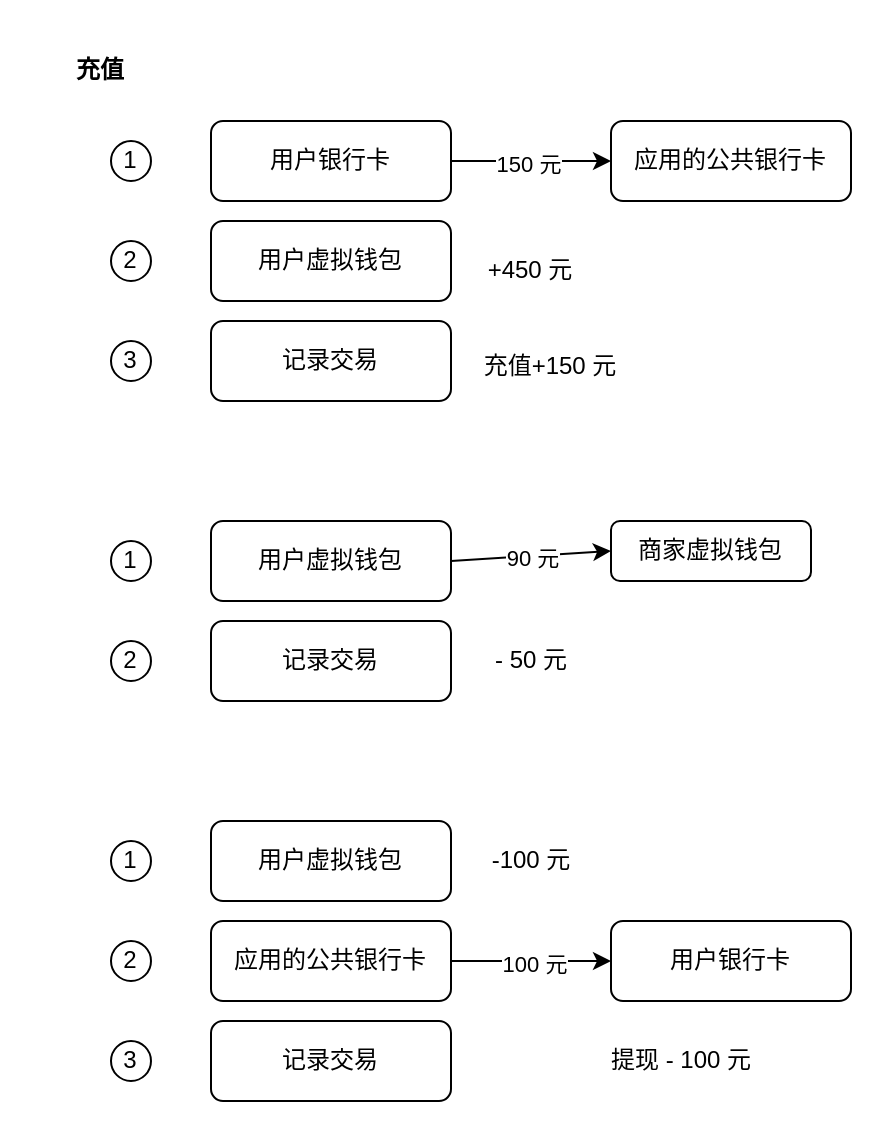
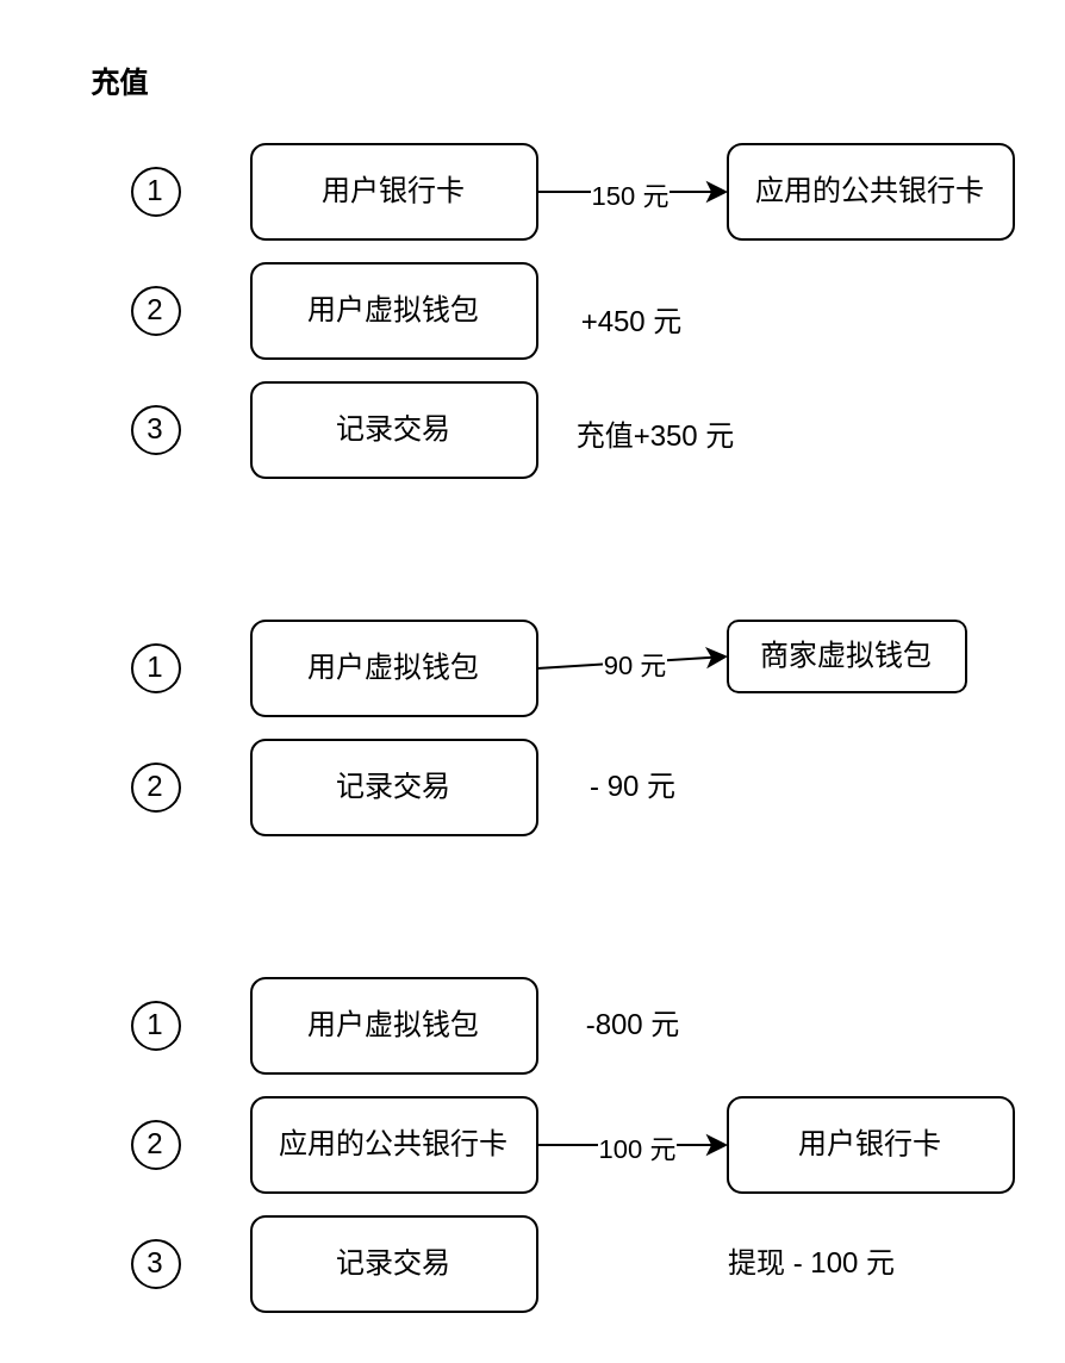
  <mxCell id="0" />
  <mxCell id="1" parent="0" />
  <mxCell id="2" style="edgeStyle=none;html=1;exitX=1;exitY=0.5;exitDx=0;exitDy=0;" edge="1" parent="1" source="4"><mxGeometry relative="1" as="geometry"><mxPoint x="305" y="80" as="targetPoint" /></mxGeometry></mxCell>
  <mxCell id="3" value="150 元" style="edgeLabel;html=1;align=center;verticalAlign=middle;resizable=0;points=[];" vertex="1" connectable="0" parent="2"><mxGeometry x="-0.05" y="-1" relative="1" as="geometry"><mxPoint as="offset" /></mxGeometry></mxCell>
  <mxCell id="4" value="用户银行卡" style="rounded=1;whiteSpace=wrap;html=1;" vertex="1" parent="1"><mxGeometry x="105" y="60" width="120" height="40" as="geometry" /></mxCell>
  <mxCell id="5" value="应用的公共银行卡" style="rounded=1;whiteSpace=wrap;html=1;" vertex="1" parent="1"><mxGeometry x="305" y="60" width="120" height="40" as="geometry" /></mxCell>
  <mxCell id="6" value="1" style="ellipse;whiteSpace=wrap;html=1;aspect=fixed;" vertex="1" parent="1"><mxGeometry x="55" y="70" width="20" height="20" as="geometry" /></mxCell>
  <mxCell id="7" value="2&lt;span style=&quot;color: rgba(0 , 0 , 0 , 0) ; font-family: monospace ; font-size: 0px&quot;&gt;%3CmxGraphModel%3E%3Croot%3E%3CmxCell%20id%3D%220%22%2F%3E%3CmxCell%20id%3D%221%22%20parent%3D%220%22%2F%3E%3CmxCell%20id%3D%222%22%20value%3D%221%22%20style%3D%22ellipse%3BwhiteSpace%3Dwrap%3Bhtml%3D1%3Baspect%3Dfixed%3B%22%20vertex%3D%221%22%20parent%3D%221%22%3E%3CmxGeometry%20x%3D%2230%22%20y%3D%22210%22%20width%3D%2220%22%20height%3D%2220%22%20as%3D%22geometry%22%2F%3E%3C%2FmxCell%3E%3C%2Froot%3E%3C%2FmxGraphModel%3E&lt;/span&gt;" style="ellipse;whiteSpace=wrap;html=1;aspect=fixed;" vertex="1" parent="1"><mxGeometry x="55" y="120" width="20" height="20" as="geometry" /></mxCell>
  <mxCell id="8" value="3" style="ellipse;whiteSpace=wrap;html=1;aspect=fixed;" vertex="1" parent="1"><mxGeometry x="55" y="170" width="20" height="20" as="geometry" /></mxCell>
  <mxCell id="9" value="用户虚拟钱包" style="rounded=1;whiteSpace=wrap;html=1;" vertex="1" parent="1"><mxGeometry x="105" y="110" width="120" height="40" as="geometry" /></mxCell>
  <mxCell id="10" value="+450 元" style="text;html=1;strokeColor=none;fillColor=none;align=center;verticalAlign=middle;whiteSpace=wrap;rounded=0;" vertex="1" parent="1"><mxGeometry x="235" y="120" width="60" height="30" as="geometry" /></mxCell>
  <mxCell id="11" value="记录交易" style="rounded=1;whiteSpace=wrap;html=1;" vertex="1" parent="1"><mxGeometry x="105" y="160" width="120" height="40" as="geometry" /></mxCell>
- <mxCell id="12" value="充值+150 元" style="text;html=1;strokeColor=none;fillColor=none;align=center;verticalAlign=middle;whiteSpace=wrap;rounded=0;" vertex="1" parent="1"><mxGeometry x="235" y="165" width="80" height="35" as="geometry" /></mxCell>
+ <mxCell id="12" value="充值+350 元" style="text;html=1;strokeColor=none;fillColor=none;align=center;verticalAlign=middle;whiteSpace=wrap;rounded=0;" vertex="1" parent="1"><mxGeometry x="235" y="165" width="80" height="35" as="geometry" /></mxCell>
  <mxCell id="13" value="充值" style="text;html=1;strokeColor=none;fillColor=none;align=center;verticalAlign=middle;whiteSpace=wrap;rounded=0;fontStyle=1" vertex="1" parent="1"><mxGeometry x="20" y="20" width="60" height="30" as="geometry" /></mxCell>
  <mxCell id="14" style="edgeStyle=none;html=1;exitX=1;exitY=0.5;exitDx=0;exitDy=0;entryX=0;entryY=0.5;entryDx=0;entryDy=0;" edge="1" parent="1" source="16" target="17"><mxGeometry relative="1" as="geometry" /></mxCell>
  <mxCell id="15" value="90 元" style="edgeLabel;html=1;align=center;verticalAlign=middle;resizable=0;points=[];" vertex="1" connectable="0" parent="14"><mxGeometry x="0.025" relative="1" as="geometry"><mxPoint y="1" as="offset" /></mxGeometry></mxCell>
  <mxCell id="16" value="用户虚拟钱包" style="rounded=1;whiteSpace=wrap;html=1;" vertex="1" parent="1"><mxGeometry x="105" y="260" width="120" height="40" as="geometry" /></mxCell>
  <mxCell id="17" value="商家虚拟钱包" style="rounded=1;whiteSpace=wrap;html=1;" vertex="1" parent="1"><mxGeometry x="305" y="260" width="100" height="30" as="geometry" /></mxCell>
  <mxCell id="18" value="记录交易" style="rounded=1;whiteSpace=wrap;html=1;" vertex="1" parent="1"><mxGeometry x="105" y="310" width="120" height="40" as="geometry" /></mxCell>
- <mxCell id="19" value="- 50 元" style="text;html=1;align=center;verticalAlign=middle;resizable=0;points=[];autosize=1;strokeColor=none;fillColor=none;" vertex="1" parent="1"><mxGeometry x="240" y="320" width="50" height="20" as="geometry" /></mxCell>
+ <mxCell id="19" value="- 90 元" style="text;html=1;align=center;verticalAlign=middle;resizable=0;points=[];autosize=1;strokeColor=none;fillColor=none;" vertex="1" parent="1"><mxGeometry x="240" y="320" width="50" height="20" as="geometry" /></mxCell>
  <mxCell id="20" value="1" style="ellipse;whiteSpace=wrap;html=1;aspect=fixed;" vertex="1" parent="1"><mxGeometry x="55" y="270" width="20" height="20" as="geometry" /></mxCell>
  <mxCell id="21" value="2&lt;span style=&quot;color: rgba(0 , 0 , 0 , 0) ; font-family: monospace ; font-size: 0px&quot;&gt;%3CmxGraphModel%3E%3Croot%3E%3CmxCell%20id%3D%220%22%2F%3E%3CmxCell%20id%3D%221%22%20parent%3D%220%22%2F%3E%3CmxCell%20id%3D%222%22%20value%3D%221%22%20style%3D%22ellipse%3BwhiteSpace%3Dwrap%3Bhtml%3D1%3Baspect%3Dfixed%3B%22%20vertex%3D%221%22%20parent%3D%221%22%3E%3CmxGeometry%20x%3D%2230%22%20y%3D%22210%22%20width%3D%2220%22%20height%3D%2220%22%20as%3D%22geometry%22%2F%3E%3C%2FmxCell%3E%3C%2Froot%3E%3C%2FmxGraphModel%3E&lt;/span&gt;" style="ellipse;whiteSpace=wrap;html=1;aspect=fixed;" vertex="1" parent="1"><mxGeometry x="55" y="320" width="20" height="20" as="geometry" /></mxCell>
  <mxCell id="22" value="用户虚拟钱包" style="rounded=1;whiteSpace=wrap;html=1;" vertex="1" parent="1"><mxGeometry x="105" y="410" width="120" height="40" as="geometry" /></mxCell>
- <mxCell id="23" value="-100 元" style="text;html=1;align=center;verticalAlign=middle;resizable=0;points=[];autosize=1;strokeColor=none;fillColor=none;" vertex="1" parent="1"><mxGeometry x="235" y="420" width="60" height="20" as="geometry" /></mxCell>
+ <mxCell id="23" value="-800 元" style="text;html=1;align=center;verticalAlign=middle;resizable=0;points=[];autosize=1;strokeColor=none;fillColor=none;" vertex="1" parent="1"><mxGeometry x="235" y="420" width="60" height="20" as="geometry" /></mxCell>
  <mxCell id="24" style="edgeStyle=none;html=1;exitX=1;exitY=0.5;exitDx=0;exitDy=0;entryX=0;entryY=0.5;entryDx=0;entryDy=0;" edge="1" parent="1" source="26" target="27"><mxGeometry relative="1" as="geometry" /></mxCell>
  <mxCell id="25" value="100 元" style="edgeLabel;html=1;align=center;verticalAlign=middle;resizable=0;points=[];" vertex="1" connectable="0" parent="24"><mxGeometry x="0.025" relative="1" as="geometry"><mxPoint y="1" as="offset" /></mxGeometry></mxCell>
  <mxCell id="26" value="应用的公共银行卡" style="rounded=1;whiteSpace=wrap;html=1;" vertex="1" parent="1"><mxGeometry x="105" y="460" width="120" height="40" as="geometry" /></mxCell>
  <mxCell id="27" value="用户银行卡" style="rounded=1;whiteSpace=wrap;html=1;" vertex="1" parent="1"><mxGeometry x="305" y="460" width="120" height="40" as="geometry" /></mxCell>
  <mxCell id="28" value="记录交易" style="rounded=1;whiteSpace=wrap;html=1;" vertex="1" parent="1"><mxGeometry x="105" y="510" width="120" height="40" as="geometry" /></mxCell>
  <mxCell id="29" value="提现 - 100 元" style="text;html=1;align=center;verticalAlign=middle;resizable=0;points=[];autosize=1;strokeColor=none;fillColor=none;" vertex="1" parent="1"><mxGeometry x="295" y="520" width="90" height="20" as="geometry" /></mxCell>
  <mxCell id="30" value="1" style="ellipse;whiteSpace=wrap;html=1;aspect=fixed;" vertex="1" parent="1"><mxGeometry x="55" y="420" width="20" height="20" as="geometry" /></mxCell>
  <mxCell id="31" value="2&lt;span style=&quot;color: rgba(0 , 0 , 0 , 0) ; font-family: monospace ; font-size: 0px&quot;&gt;%3CmxGraphModel%3E%3Croot%3E%3CmxCell%20id%3D%220%22%2F%3E%3CmxCell%20id%3D%221%22%20parent%3D%220%22%2F%3E%3CmxCell%20id%3D%222%22%20value%3D%221%22%20style%3D%22ellipse%3BwhiteSpace%3Dwrap%3Bhtml%3D1%3Baspect%3Dfixed%3B%22%20vertex%3D%221%22%20parent%3D%221%22%3E%3CmxGeometry%20x%3D%2230%22%20y%3D%22210%22%20width%3D%2220%22%20height%3D%2220%22%20as%3D%22geometry%22%2F%3E%3C%2FmxCell%3E%3C%2Froot%3E%3C%2FmxGraphModel%3E&lt;/span&gt;" style="ellipse;whiteSpace=wrap;html=1;aspect=fixed;" vertex="1" parent="1"><mxGeometry x="55" y="470" width="20" height="20" as="geometry" /></mxCell>
  <mxCell id="32" value="3" style="ellipse;whiteSpace=wrap;html=1;aspect=fixed;" vertex="1" parent="1"><mxGeometry x="55" y="520" width="20" height="20" as="geometry" /></mxCell>
